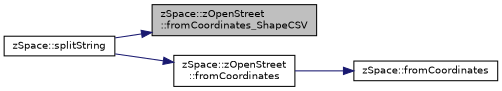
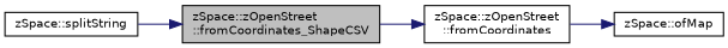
  digraph {
    rankdir=LR
    node [color=black fillcolor=white fontname=Helvetica fontsize=10 shape=record style=filled]
    edge [color=midnightblue fontname=Helvetica fontsize=10 labelfontname=Helvetica labelfontsize=10 style=solid]
    n1 [fillcolor=grey75 fontcolor=black height=0.2 label="zSpace::zOpenStreet\l::fromCoordinates_ShapeCSV" width=0.4]
    n2 [height=0.2 label="zSpace::zOpenStreet\l::fromCoordinates" width=0.4]
    n3 [height=0.2 label="zSpace::splitString" width=0.4]
-   n4 [height=0.2 label="zSpace::fromCoordinates" width=0.4]
-   n3 -> n2
+   n4 [height=0.2 label="zSpace::ofMap" width=0.4]
+   n1 -> n2
    n2 -> n4
    n3 -> n1
  }
